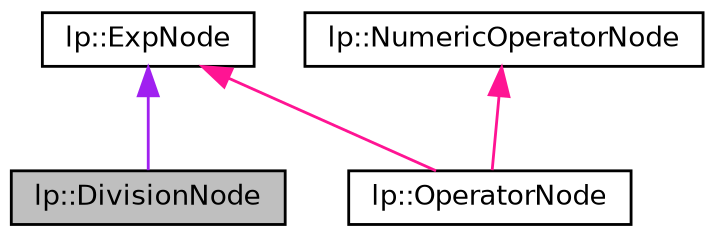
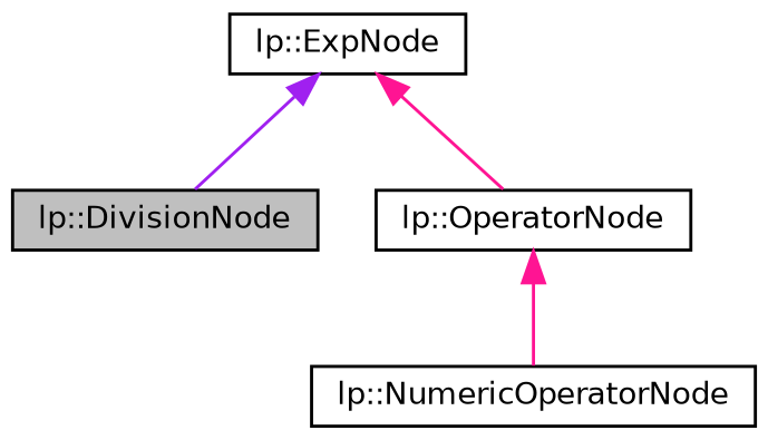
  digraph {
    node [color=black fillcolor=white fontname=Helvetica fontsize=10 shape=record style=filled]
    edge [color=deeppink dir=back fontname=Helvetica fontsize=10 labelfontname=Helvetica labelfontsize=10 style=solid]
    n1 [fillcolor=grey75 fontcolor=black height=0.2 label="lp::DivisionNode" width=0.4]
    n2 [height=0.2 label="lp::NumericOperatorNode" width=0.4]
    n3 [height=0.2 label="lp::OperatorNode" width=0.4]
    n4 [height=0.2 label="lp::ExpNode" width=0.4]
-   n2 -> n3
+   n3 -> n2
    n4 -> n1 [color=purple]
    n4 -> n3
  }
